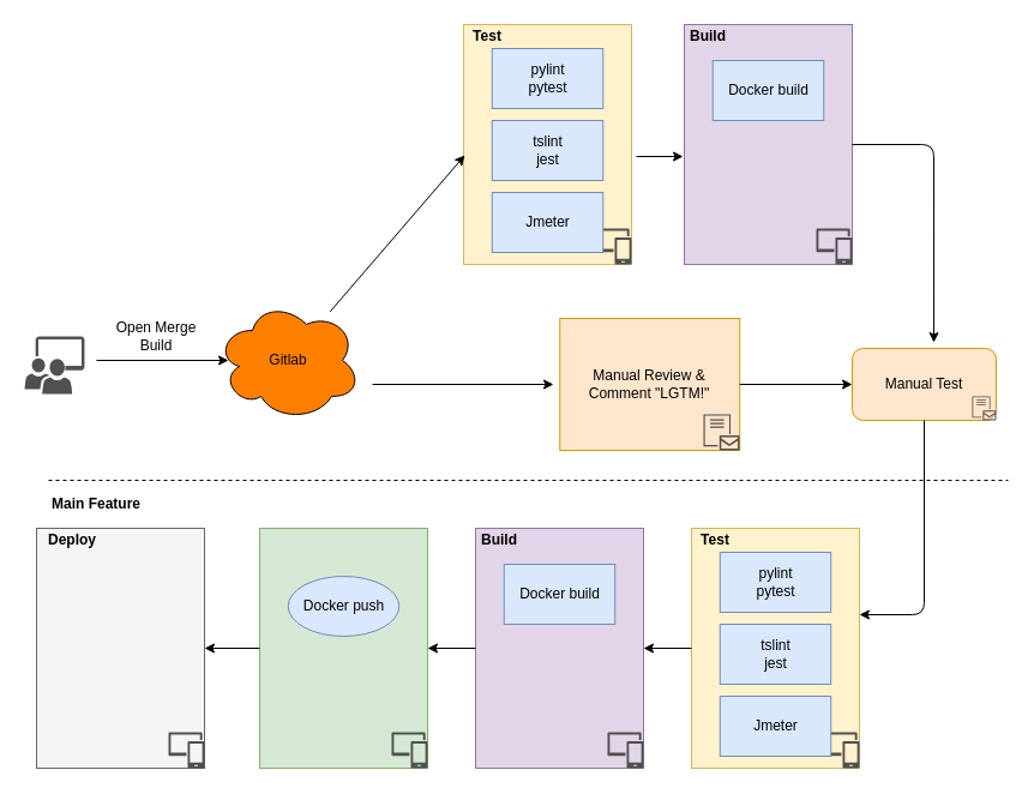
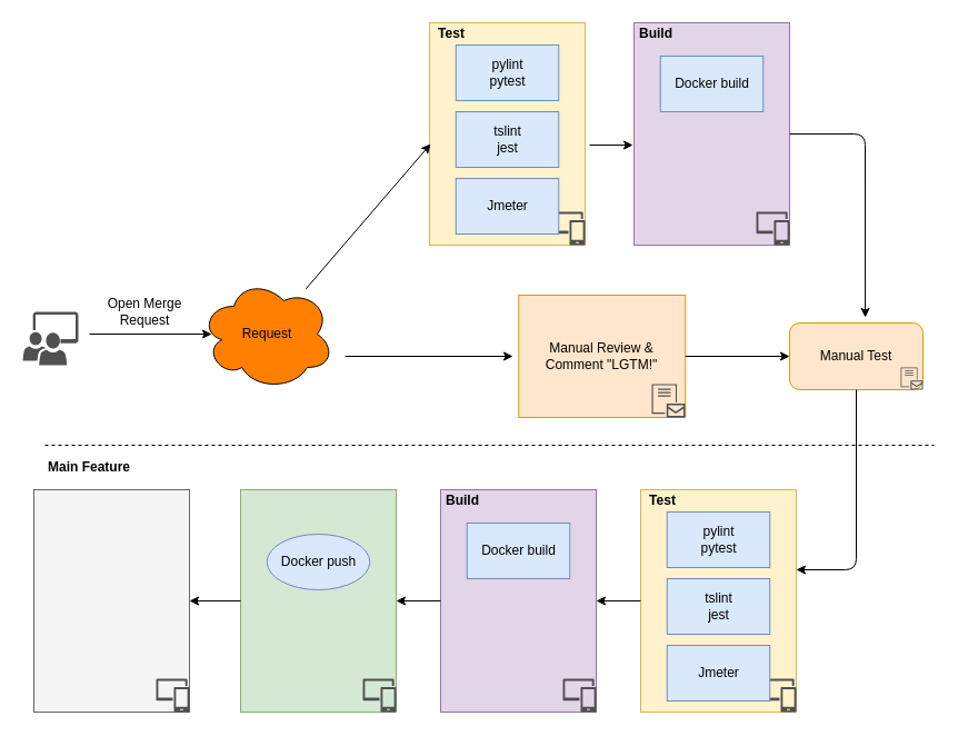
  <mxCell id="0" />
  <mxCell id="1" parent="0" />
  <mxCell id="2" value="" style="endArrow=classic;html=1;" edge="1" parent="1"><mxGeometry width="50" height="50" relative="1" as="geometry"><mxPoint x="80" y="300" as="sourcePoint" /><mxPoint x="190" y="300" as="targetPoint" /></mxGeometry></mxCell>
- <mxCell id="3" value="Open Merge Build" style="text;html=1;strokeColor=none;fillColor=none;align=center;verticalAlign=middle;whiteSpace=wrap;rounded=0;" vertex="1" parent="1"><mxGeometry x="90" y="270" width="80" height="20" as="geometry" /></mxCell>
+ <mxCell id="3" value="Open Merge Request" style="text;html=1;strokeColor=none;fillColor=none;align=center;verticalAlign=middle;whiteSpace=wrap;rounded=0;" vertex="1" parent="1"><mxGeometry x="90" y="270" width="80" height="20" as="geometry" /></mxCell>
  <mxCell id="4" value="" style="endArrow=classic;html=1;" edge="1" parent="1"><mxGeometry width="50" height="50" relative="1" as="geometry"><mxPoint x="310" y="320" as="sourcePoint" /><mxPoint x="461" y="320" as="targetPoint" /><Array as="points" /></mxGeometry></mxCell>
  <mxCell id="5" value="Manual Test" style="rounded=1;whiteSpace=wrap;html=1;fillColor=#ffe6cc;strokeColor=#d79b00;" vertex="1" parent="1"><mxGeometry x="710" y="290" width="120" height="60" as="geometry" /></mxCell>
  <mxCell id="6" value="" style="endArrow=classic;html=1;entryX=1;entryY=0.36;entryDx=0;entryDy=0;entryPerimeter=0;exitX=0.5;exitY=1;exitDx=0;exitDy=0;" edge="1" parent="1" source="5" target="15"><mxGeometry width="50" height="50" relative="1" as="geometry"><mxPoint x="720" y="340" as="sourcePoint" /><mxPoint x="600" y="510" as="targetPoint" /><Array as="points"><mxPoint x="770" y="512" /></Array></mxGeometry></mxCell>
  <mxCell id="7" value="" style="rounded=0;whiteSpace=wrap;html=1;fillColor=#fff2cc;strokeColor=#d6b656;" vertex="1" parent="1"><mxGeometry x="386" y="20" width="140" height="200" as="geometry" /></mxCell>
  <mxCell id="8" value="&lt;div&gt;pylint&lt;/div&gt;&lt;div&gt;pytest&lt;br&gt;&lt;/div&gt;" style="rounded=0;whiteSpace=wrap;html=1;fillColor=#dae8fc;strokeColor=#6c8ebf;" vertex="1" parent="1"><mxGeometry x="409.75" y="40" width="92.5" height="50" as="geometry" /></mxCell>
  <mxCell id="9" value="&lt;div&gt;tslint&lt;br&gt;&lt;/div&gt;&lt;div&gt;jest&lt;br&gt;&lt;/div&gt;" style="rounded=0;whiteSpace=wrap;html=1;fillColor=#dae8fc;strokeColor=#6c8ebf;" vertex="1" parent="1"><mxGeometry x="409.75" y="100" width="92.5" height="50" as="geometry" /></mxCell>
  <mxCell id="10" value="&lt;b&gt;Test&lt;/b&gt;" style="text;html=1;strokeColor=none;fillColor=none;align=center;verticalAlign=middle;whiteSpace=wrap;rounded=0;" vertex="1" parent="1"><mxGeometry x="386" y="20" width="40" height="20" as="geometry" /></mxCell>
  <mxCell id="11" value="" style="rounded=0;whiteSpace=wrap;html=1;fillColor=#e1d5e7;strokeColor=#9673a6;" vertex="1" parent="1"><mxGeometry x="570" y="20" width="140" height="200" as="geometry" /></mxCell>
  <mxCell id="12" value="&lt;b&gt;Build&lt;/b&gt;" style="text;html=1;strokeColor=none;fillColor=none;align=center;verticalAlign=middle;whiteSpace=wrap;rounded=0;" vertex="1" parent="1"><mxGeometry x="570" y="20" width="40" height="20" as="geometry" /></mxCell>
  <mxCell id="13" value="&lt;div&gt;Docker build&lt;br&gt;&lt;/div&gt;" style="rounded=0;whiteSpace=wrap;html=1;fillColor=#dae8fc;strokeColor=#6c8ebf;" vertex="1" parent="1"><mxGeometry x="593.75" y="50" width="92.5" height="50" as="geometry" /></mxCell>
  <mxCell id="14" value="&lt;div&gt;Manual Review &amp;amp; &lt;br&gt;&lt;/div&gt;&lt;div&gt;Comment &quot;LGTM!&quot;&lt;br&gt;&lt;/div&gt;" style="rounded=0;whiteSpace=wrap;html=1;fillColor=#ffe6cc;strokeColor=#d79b00;" vertex="1" parent="1"><mxGeometry x="466.25" y="265" width="150" height="110" as="geometry" /></mxCell>
  <mxCell id="15" value="" style="rounded=0;whiteSpace=wrap;html=1;fillColor=#fff2cc;strokeColor=#d6b656;" vertex="1" parent="1"><mxGeometry x="576" y="440" width="140" height="200" as="geometry" /></mxCell>
  <mxCell id="16" value="&lt;div&gt;pylint&lt;/div&gt;&lt;div&gt;pytest&lt;br&gt;&lt;/div&gt;" style="rounded=0;whiteSpace=wrap;html=1;fillColor=#dae8fc;strokeColor=#6c8ebf;" vertex="1" parent="1"><mxGeometry x="599.75" y="460" width="92.5" height="50" as="geometry" /></mxCell>
  <mxCell id="17" value="&lt;div&gt;tslint&lt;br&gt;&lt;/div&gt;&lt;div&gt;jest&lt;br&gt;&lt;/div&gt;" style="rounded=0;whiteSpace=wrap;html=1;fillColor=#dae8fc;strokeColor=#6c8ebf;" vertex="1" parent="1"><mxGeometry x="599.75" y="520" width="92.5" height="50" as="geometry" /></mxCell>
  <mxCell id="18" value="&lt;b&gt;Test&lt;/b&gt;" style="text;html=1;strokeColor=none;fillColor=none;align=center;verticalAlign=middle;whiteSpace=wrap;rounded=0;" vertex="1" parent="1"><mxGeometry x="576" y="440" width="40" height="20" as="geometry" /></mxCell>
  <mxCell id="19" value="" style="endArrow=none;dashed=1;html=1;" edge="1" parent="1"><mxGeometry width="50" height="50" relative="1" as="geometry"><mxPoint x="40" y="400" as="sourcePoint" /><mxPoint x="840" y="400" as="targetPoint" /></mxGeometry></mxCell>
  <mxCell id="20" value="" style="rounded=0;whiteSpace=wrap;html=1;fillColor=#e1d5e7;strokeColor=#9673a6;" vertex="1" parent="1"><mxGeometry x="396" y="440" width="140" height="200" as="geometry" /></mxCell>
  <mxCell id="21" value="&lt;b&gt;Build&lt;/b&gt;" style="text;html=1;strokeColor=none;fillColor=none;align=center;verticalAlign=middle;whiteSpace=wrap;rounded=0;" vertex="1" parent="1"><mxGeometry x="396" y="440" width="40" height="20" as="geometry" /></mxCell>
  <mxCell id="22" value="&lt;div&gt;Docker build&lt;br&gt;&lt;/div&gt;" style="rounded=0;whiteSpace=wrap;html=1;fillColor=#dae8fc;strokeColor=#6c8ebf;" vertex="1" parent="1"><mxGeometry x="419.75" y="470" width="92.5" height="50" as="geometry" /></mxCell>
  <mxCell id="23" value="" style="rounded=0;whiteSpace=wrap;html=1;fillColor=#d5e8d4;strokeColor=#82b366;" vertex="1" parent="1"><mxGeometry x="216" y="440" width="140" height="200" as="geometry" /></mxCell>
  <mxCell id="24" value="" style="pointerEvents=1;shadow=0;dashed=0;html=1;strokeColor=none;labelPosition=center;verticalLabelPosition=bottom;verticalAlign=top;align=center;fillColor=#505050;shape=mxgraph.mscae.intune.device_group" vertex="1" parent="1"><mxGeometry x="686" y="610" width="30" height="30" as="geometry" /></mxCell>
  <mxCell id="25" value="" style="pointerEvents=1;shadow=0;dashed=0;html=1;strokeColor=none;labelPosition=center;verticalLabelPosition=bottom;verticalAlign=top;align=center;fillColor=#505050;shape=mxgraph.mscae.intune.groups" vertex="1" parent="1"><mxGeometry x="20" y="280" width="50" height="48" as="geometry" /></mxCell>
  <mxCell id="26" value="" style="pointerEvents=1;shadow=0;dashed=0;html=1;strokeColor=none;labelPosition=center;verticalLabelPosition=bottom;verticalAlign=top;align=center;fillColor=#505050;shape=mxgraph.mscae.intune.intune_email_profiles" vertex="1" parent="1"><mxGeometry x="586" y="345" width="30" height="30" as="geometry" /></mxCell>
- <mxCell id="27" value="Gitlab" style="ellipse;shape=cloud;whiteSpace=wrap;html=1;fillColor=#FF8000;" vertex="1" parent="1"><mxGeometry x="180" y="250" width="120" height="100" as="geometry" /></mxCell>
+ <mxCell id="27" value="Request" style="ellipse;shape=cloud;whiteSpace=wrap;html=1;fillColor=#FF8000;" vertex="1" parent="1"><mxGeometry x="180" y="250" width="120" height="100" as="geometry" /></mxCell>
  <mxCell id="28" value="" style="endArrow=classic;html=1;entryX=0.007;entryY=0.545;entryDx=0;entryDy=0;entryPerimeter=0;" edge="1" parent="1" source="27" target="7"><mxGeometry width="50" height="50" relative="1" as="geometry"><mxPoint x="300" y="220" as="sourcePoint" /><mxPoint x="360" y="180" as="targetPoint" /></mxGeometry></mxCell>
  <mxCell id="29" value="" style="endArrow=classic;html=1;entryX=-0.007;entryY=0.55;entryDx=0;entryDy=0;entryPerimeter=0;" edge="1" parent="1" target="11"><mxGeometry width="50" height="50" relative="1" as="geometry"><mxPoint x="530" y="130" as="sourcePoint" /><mxPoint x="590" y="110" as="targetPoint" /></mxGeometry></mxCell>
  <mxCell id="30" value="" style="endArrow=classic;html=1;exitX=1;exitY=0.5;exitDx=0;exitDy=0;entryX=0;entryY=0.5;entryDx=0;entryDy=0;" edge="1" parent="1" source="14" target="5"><mxGeometry width="50" height="50" relative="1" as="geometry"><mxPoint x="650" y="330" as="sourcePoint" /><mxPoint x="700" y="280" as="targetPoint" /></mxGeometry></mxCell>
  <mxCell id="31" value="" style="endArrow=classic;html=1;exitX=1;exitY=0.5;exitDx=0;exitDy=0;entryX=0.567;entryY=-0.083;entryDx=0;entryDy=0;entryPerimeter=0;" edge="1" parent="1" source="11" target="5"><mxGeometry width="50" height="50" relative="1" as="geometry"><mxPoint x="760" y="160" as="sourcePoint" /><mxPoint x="810" y="110" as="targetPoint" /><Array as="points"><mxPoint x="778" y="120" /></Array></mxGeometry></mxCell>
  <mxCell id="32" value="" style="endArrow=classic;html=1;exitX=0;exitY=0.5;exitDx=0;exitDy=0;entryX=1;entryY=0.5;entryDx=0;entryDy=0;" edge="1" parent="1" source="15" target="20"><mxGeometry width="50" height="50" relative="1" as="geometry"><mxPoint x="806" y="620" as="sourcePoint" /><mxPoint x="856" y="570" as="targetPoint" /></mxGeometry></mxCell>
  <mxCell id="33" value="" style="endArrow=classic;html=1;exitX=0;exitY=0.5;exitDx=0;exitDy=0;entryX=1;entryY=0.5;entryDx=0;entryDy=0;" edge="1" parent="1" source="20" target="23"><mxGeometry width="50" height="50" relative="1" as="geometry"><mxPoint x="426" y="550" as="sourcePoint" /><mxPoint x="476" y="500" as="targetPoint" /></mxGeometry></mxCell>
  <mxCell id="34" value="&lt;div&gt;Docker push&lt;br&gt;&lt;/div&gt;" style="ellipse;whiteSpace=wrap;html=1;fillColor=#dae8fc;strokeColor=#6c8ebf;" vertex="1" parent="1"><mxGeometry x="239.75" y="480" width="92.5" height="50" as="geometry" /></mxCell>
  <mxCell id="35" value="" style="pointerEvents=1;shadow=0;dashed=0;html=1;strokeColor=none;labelPosition=center;verticalLabelPosition=bottom;verticalAlign=top;align=center;fillColor=#505050;shape=mxgraph.mscae.intune.intune_email_profiles" vertex="1" parent="1"><mxGeometry x="810" y="330" width="20" height="20" as="geometry" /></mxCell>
  <mxCell id="36" value="" style="rounded=0;whiteSpace=wrap;html=1;fillColor=#f5f5f5;strokeColor=#666666;fontColor=#333333;" vertex="1" parent="1"><mxGeometry x="30" y="440" width="140" height="200" as="geometry" /></mxCell>
- <mxCell id="37" value="&lt;b&gt;Deploy&lt;/b&gt;" style="text;html=1;strokeColor=none;fillColor=none;align=center;verticalAlign=middle;whiteSpace=wrap;rounded=0;" vertex="1" parent="1"><mxGeometry x="40" y="440" width="40" height="20" as="geometry" /></mxCell>
  <mxCell id="38" value="" style="endArrow=classic;html=1;exitX=0;exitY=0.5;exitDx=0;exitDy=0;entryX=1;entryY=0.5;entryDx=0;entryDy=0;" edge="1" parent="1" source="23" target="36"><mxGeometry width="50" height="50" relative="1" as="geometry"><mxPoint x="200" y="570" as="sourcePoint" /><mxPoint x="250" y="520" as="targetPoint" /></mxGeometry></mxCell>
  <mxCell id="39" value="" style="pointerEvents=1;shadow=0;dashed=0;html=1;strokeColor=none;labelPosition=center;verticalLabelPosition=bottom;verticalAlign=top;align=center;fillColor=#505050;shape=mxgraph.mscae.intune.device_group" vertex="1" parent="1"><mxGeometry x="506" y="610" width="30" height="30" as="geometry" /></mxCell>
  <mxCell id="40" value="" style="pointerEvents=1;shadow=0;dashed=0;html=1;strokeColor=none;labelPosition=center;verticalLabelPosition=bottom;verticalAlign=top;align=center;fillColor=#505050;shape=mxgraph.mscae.intune.device_group" vertex="1" parent="1"><mxGeometry x="326" y="610" width="30" height="30" as="geometry" /></mxCell>
  <mxCell id="41" value="" style="pointerEvents=1;shadow=0;dashed=0;html=1;strokeColor=none;labelPosition=center;verticalLabelPosition=bottom;verticalAlign=top;align=center;fillColor=#505050;shape=mxgraph.mscae.intune.device_group" vertex="1" parent="1"><mxGeometry x="680" y="190" width="30" height="30" as="geometry" /></mxCell>
  <mxCell id="42" value="" style="pointerEvents=1;shadow=0;dashed=0;html=1;strokeColor=none;labelPosition=center;verticalLabelPosition=bottom;verticalAlign=top;align=center;fillColor=#505050;shape=mxgraph.mscae.intune.device_group" vertex="1" parent="1"><mxGeometry x="496" y="190" width="30" height="30" as="geometry" /></mxCell>
  <mxCell id="43" value="&lt;b&gt;Main Feature&lt;/b&gt;" style="text;html=1;strokeColor=none;fillColor=none;align=center;verticalAlign=middle;whiteSpace=wrap;rounded=0;" vertex="1" parent="1"><mxGeometry x="30" y="410" width="100" height="20" as="geometry" /></mxCell>
  <mxCell id="44" value="" style="pointerEvents=1;shadow=0;dashed=0;html=1;strokeColor=none;labelPosition=center;verticalLabelPosition=bottom;verticalAlign=top;align=center;fillColor=#505050;shape=mxgraph.mscae.intune.device_group" vertex="1" parent="1"><mxGeometry x="140" y="610" width="30" height="30" as="geometry" /></mxCell>
  <mxCell id="45" value="&lt;div&gt;Jmeter&lt;br&gt;&lt;/div&gt;" style="rounded=0;whiteSpace=wrap;html=1;fillColor=#dae8fc;strokeColor=#6c8ebf;" vertex="1" parent="1"><mxGeometry x="409.75" y="160" width="92.5" height="50" as="geometry" /></mxCell>
  <mxCell id="46" value="&lt;div&gt;Jmeter&lt;br&gt;&lt;/div&gt;" style="rounded=0;whiteSpace=wrap;html=1;fillColor=#dae8fc;strokeColor=#6c8ebf;" vertex="1" parent="1"><mxGeometry x="599.75" y="580" width="92.5" height="50" as="geometry" /></mxCell>
